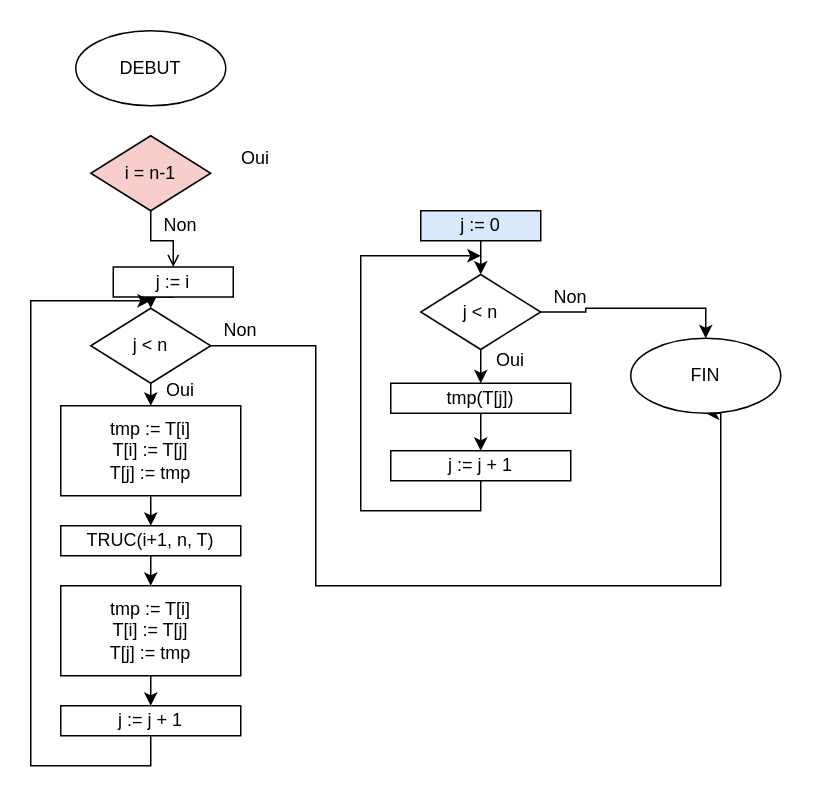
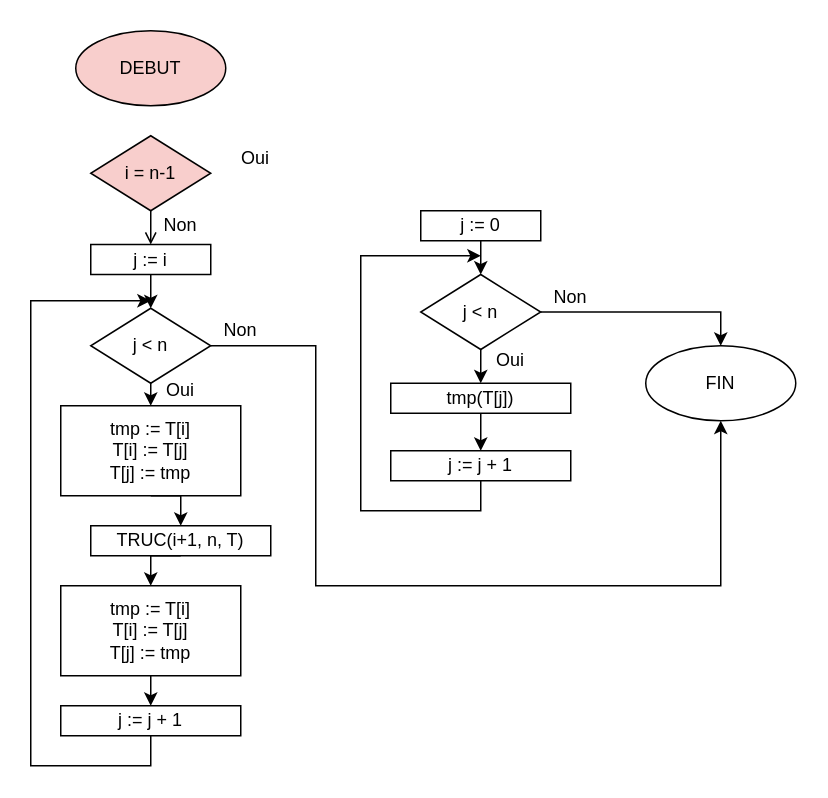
  <mxCell id="0" />
  <mxCell id="1" parent="0" />
  <mxCell id="2" style="edgeStyle=orthogonalEdgeStyle;rounded=0;orthogonalLoop=1;jettySize=auto;html=1;exitX=0.5;exitY=1;exitDx=0;exitDy=0;entryX=0.5;entryY=0;entryDx=0;entryDy=0;" edge="1" parent="1" source="3" target="7"><mxGeometry relative="1" as="geometry" /></mxCell>
- <mxCell id="3" value="&lt;div&gt;j := i&lt;br&gt;&lt;/div&gt;" style="rounded=0;whiteSpace=wrap;html=1;" vertex="1" parent="1"><mxGeometry x="75" y="177.5" width="80" height="20" as="geometry" /></mxCell>
- <mxCell id="4" value="DEBUT" style="ellipse;whiteSpace=wrap;html=1;" vertex="1" parent="1"><mxGeometry x="50" y="20" width="100" height="50" as="geometry" /></mxCell>
+ <mxCell id="3" value="&lt;div&gt;j := i&lt;br&gt;&lt;/div&gt;" style="rounded=0;whiteSpace=wrap;html=1;" vertex="1" parent="1"><mxGeometry x="60" y="162.5" width="80" height="20" as="geometry" /></mxCell>
+ <mxCell id="4" value="DEBUT" style="ellipse;whiteSpace=wrap;html=1;fillColor=#f8cecc;" vertex="1" parent="1"><mxGeometry x="50" y="20" width="100" height="50" as="geometry" /></mxCell>
  <mxCell id="5" style="edgeStyle=orthogonalEdgeStyle;rounded=0;orthogonalLoop=1;jettySize=auto;html=1;exitX=0.5;exitY=1;exitDx=0;exitDy=0;entryX=0.5;entryY=0;entryDx=0;entryDy=0;" edge="1" parent="1" source="7" target="11"><mxGeometry relative="1" as="geometry" /></mxCell>
  <mxCell id="6" style="edgeStyle=orthogonalEdgeStyle;rounded=0;orthogonalLoop=1;jettySize=auto;html=1;exitX=1;exitY=0.5;exitDx=0;exitDy=0;entryX=0.5;entryY=1;entryDx=0;entryDy=0;" edge="1" parent="1" source="7" target="27"><mxGeometry relative="1" as="geometry"><Array as="points"><mxPoint x="210" y="230" /><mxPoint x="210" y="390" /><mxPoint x="480" y="390" /></Array></mxGeometry></mxCell>
  <mxCell id="7" value="j &amp;lt; n" style="rhombus;whiteSpace=wrap;html=1;" vertex="1" parent="1"><mxGeometry x="60" y="205" width="80" height="50" as="geometry" /></mxCell>
  <mxCell id="8" style="edgeStyle=orthogonalEdgeStyle;rounded=0;orthogonalLoop=1;jettySize=auto;html=1;exitX=0.5;exitY=1;exitDx=0;exitDy=0;entryX=0.5;entryY=0;entryDx=0;entryDy=0;endArrow=open;" edge="1" parent="1" source="9" target="3"><mxGeometry relative="1" as="geometry" /></mxCell>
  <mxCell id="9" value="i = n-1" style="rhombus;whiteSpace=wrap;html=1;fillColor=#f8cecc;" vertex="1" parent="1"><mxGeometry x="60" y="90" width="80" height="50" as="geometry" /></mxCell>
  <mxCell id="10" style="edgeStyle=orthogonalEdgeStyle;rounded=0;orthogonalLoop=1;jettySize=auto;html=1;exitX=0.5;exitY=1;exitDx=0;exitDy=0;entryX=0.5;entryY=0;entryDx=0;entryDy=0;" edge="1" parent="1" source="11" target="13"><mxGeometry relative="1" as="geometry" /></mxCell>
  <mxCell id="11" value="&lt;div&gt;tmp := T[i]&lt;/div&gt;&lt;div&gt;T[i] := T[j]&lt;/div&gt;&lt;div&gt;T[j] := tmp&lt;br&gt;&lt;/div&gt;" style="rounded=0;whiteSpace=wrap;html=1;" vertex="1" parent="1"><mxGeometry x="40" y="270" width="120" height="60" as="geometry" /></mxCell>
  <mxCell id="12" style="edgeStyle=orthogonalEdgeStyle;rounded=0;orthogonalLoop=1;jettySize=auto;html=1;exitX=0.5;exitY=1;exitDx=0;exitDy=0;entryX=0.5;entryY=0;entryDx=0;entryDy=0;" edge="1" parent="1" source="13" target="15"><mxGeometry relative="1" as="geometry" /></mxCell>
- <mxCell id="13" value="TRUC(i+1, n, T)" style="rounded=0;whiteSpace=wrap;html=1;" vertex="1" parent="1"><mxGeometry x="40" y="350" width="120" height="20" as="geometry" /></mxCell>
+ <mxCell id="13" value="TRUC(i+1, n, T)" style="rounded=0;whiteSpace=wrap;html=1;" vertex="1" parent="1"><mxGeometry x="60" y="350" width="120" height="20" as="geometry" /></mxCell>
  <mxCell id="14" style="edgeStyle=orthogonalEdgeStyle;rounded=0;orthogonalLoop=1;jettySize=auto;html=1;exitX=0.5;exitY=1;exitDx=0;exitDy=0;entryX=0.5;entryY=0;entryDx=0;entryDy=0;" edge="1" parent="1" source="15" target="17"><mxGeometry relative="1" as="geometry" /></mxCell>
  <mxCell id="15" value="&lt;div&gt;tmp := T[i]&lt;/div&gt;&lt;div&gt;T[i] := T[j]&lt;/div&gt;&lt;div&gt;T[j] := tmp&lt;br&gt;&lt;/div&gt;" style="rounded=0;whiteSpace=wrap;html=1;" vertex="1" parent="1"><mxGeometry x="40" y="390" width="120" height="60" as="geometry" /></mxCell>
  <mxCell id="16" style="edgeStyle=orthogonalEdgeStyle;rounded=0;orthogonalLoop=1;jettySize=auto;html=1;exitX=0.5;exitY=1;exitDx=0;exitDy=0;" edge="1" parent="1" source="17"><mxGeometry relative="1" as="geometry"><mxPoint x="100" y="200" as="targetPoint" /><Array as="points"><mxPoint x="100" y="510" /><mxPoint x="20" y="510" /><mxPoint x="20" y="200" /><mxPoint x="80" y="200" /></Array></mxGeometry></mxCell>
  <mxCell id="17" value="j := j + 1" style="rounded=0;whiteSpace=wrap;html=1;" vertex="1" parent="1"><mxGeometry x="40" y="470" width="120" height="20" as="geometry" /></mxCell>
  <mxCell id="18" style="edgeStyle=orthogonalEdgeStyle;rounded=0;orthogonalLoop=1;jettySize=auto;html=1;exitX=0.5;exitY=1;exitDx=0;exitDy=0;entryX=0.5;entryY=0;entryDx=0;entryDy=0;" edge="1" parent="1" source="19" target="22"><mxGeometry relative="1" as="geometry" /></mxCell>
- <mxCell id="19" value="j := 0" style="rounded=0;whiteSpace=wrap;html=1;fillColor=#dae8fc;" vertex="1" parent="1"><mxGeometry x="280" y="140" width="80" height="20" as="geometry" /></mxCell>
+ <mxCell id="19" value="j := 0" style="rounded=0;whiteSpace=wrap;html=1;" vertex="1" parent="1"><mxGeometry x="280" y="140" width="80" height="20" as="geometry" /></mxCell>
  <mxCell id="20" style="edgeStyle=orthogonalEdgeStyle;rounded=0;orthogonalLoop=1;jettySize=auto;html=1;exitX=0.5;exitY=1;exitDx=0;exitDy=0;entryX=0.5;entryY=0;entryDx=0;entryDy=0;" edge="1" parent="1" source="22" target="26"><mxGeometry relative="1" as="geometry" /></mxCell>
  <mxCell id="21" style="edgeStyle=orthogonalEdgeStyle;rounded=0;orthogonalLoop=1;jettySize=auto;html=1;exitX=1;exitY=0.5;exitDx=0;exitDy=0;entryX=0.5;entryY=0;entryDx=0;entryDy=0;" edge="1" parent="1" source="22" target="27"><mxGeometry relative="1" as="geometry" /></mxCell>
  <mxCell id="22" value="j &amp;lt; n" style="rhombus;whiteSpace=wrap;html=1;" vertex="1" parent="1"><mxGeometry x="280" y="182.5" width="80" height="50" as="geometry" /></mxCell>
  <mxCell id="23" style="edgeStyle=orthogonalEdgeStyle;rounded=0;orthogonalLoop=1;jettySize=auto;html=1;exitX=0.5;exitY=1;exitDx=0;exitDy=0;" edge="1" parent="1" source="24"><mxGeometry relative="1" as="geometry"><mxPoint x="320" y="170" as="targetPoint" /><Array as="points"><mxPoint x="320" y="340" /><mxPoint x="240" y="340" /><mxPoint x="240" y="170" /></Array></mxGeometry></mxCell>
  <mxCell id="24" value="j := j + 1" style="rounded=0;whiteSpace=wrap;html=1;" vertex="1" parent="1"><mxGeometry x="260" y="300" width="120" height="20" as="geometry" /></mxCell>
  <mxCell id="25" style="edgeStyle=orthogonalEdgeStyle;rounded=0;orthogonalLoop=1;jettySize=auto;html=1;exitX=0.5;exitY=1;exitDx=0;exitDy=0;entryX=0.5;entryY=0;entryDx=0;entryDy=0;" edge="1" parent="1" source="26" target="24"><mxGeometry relative="1" as="geometry" /></mxCell>
  <mxCell id="26" value="tmp(T[j])" style="rounded=0;whiteSpace=wrap;html=1;" vertex="1" parent="1"><mxGeometry x="260" y="255" width="120" height="20" as="geometry" /></mxCell>
- <mxCell id="27" value="FIN" style="ellipse;whiteSpace=wrap;html=1;" vertex="1" parent="1"><mxGeometry x="420" y="225" width="100" height="50" as="geometry" /></mxCell>
+ <mxCell id="27" value="FIN" style="ellipse;whiteSpace=wrap;html=1;" vertex="1" parent="1"><mxGeometry x="430" y="230" width="100" height="50" as="geometry" /></mxCell>
  <mxCell id="28" value="Oui" style="text;html=1;strokeColor=none;fillColor=none;align=center;verticalAlign=middle;whiteSpace=wrap;rounded=0;" vertex="1" parent="1"><mxGeometry x="150" y="95" width="40" height="20" as="geometry" /></mxCell>
  <mxCell id="29" value="Non" style="text;html=1;strokeColor=none;fillColor=none;align=center;verticalAlign=middle;whiteSpace=wrap;rounded=0;" vertex="1" parent="1"><mxGeometry x="360" y="187.5" width="40" height="20" as="geometry" /></mxCell>
  <mxCell id="30" value="Oui" style="text;html=1;strokeColor=none;fillColor=none;align=center;verticalAlign=middle;whiteSpace=wrap;rounded=0;" vertex="1" parent="1"><mxGeometry x="320" y="230" width="40" height="20" as="geometry" /></mxCell>
  <mxCell id="31" value="Non" style="text;html=1;strokeColor=none;fillColor=none;align=center;verticalAlign=middle;whiteSpace=wrap;rounded=0;" vertex="1" parent="1"><mxGeometry x="100" y="140" width="40" height="20" as="geometry" /></mxCell>
  <mxCell id="32" value="Non" style="text;html=1;strokeColor=none;fillColor=none;align=center;verticalAlign=middle;whiteSpace=wrap;rounded=0;" vertex="1" parent="1"><mxGeometry x="140" y="210" width="40" height="20" as="geometry" /></mxCell>
  <mxCell id="33" value="Oui" style="text;html=1;strokeColor=none;fillColor=none;align=center;verticalAlign=middle;whiteSpace=wrap;rounded=0;" vertex="1" parent="1"><mxGeometry x="100" y="250" width="40" height="20" as="geometry" /></mxCell>
